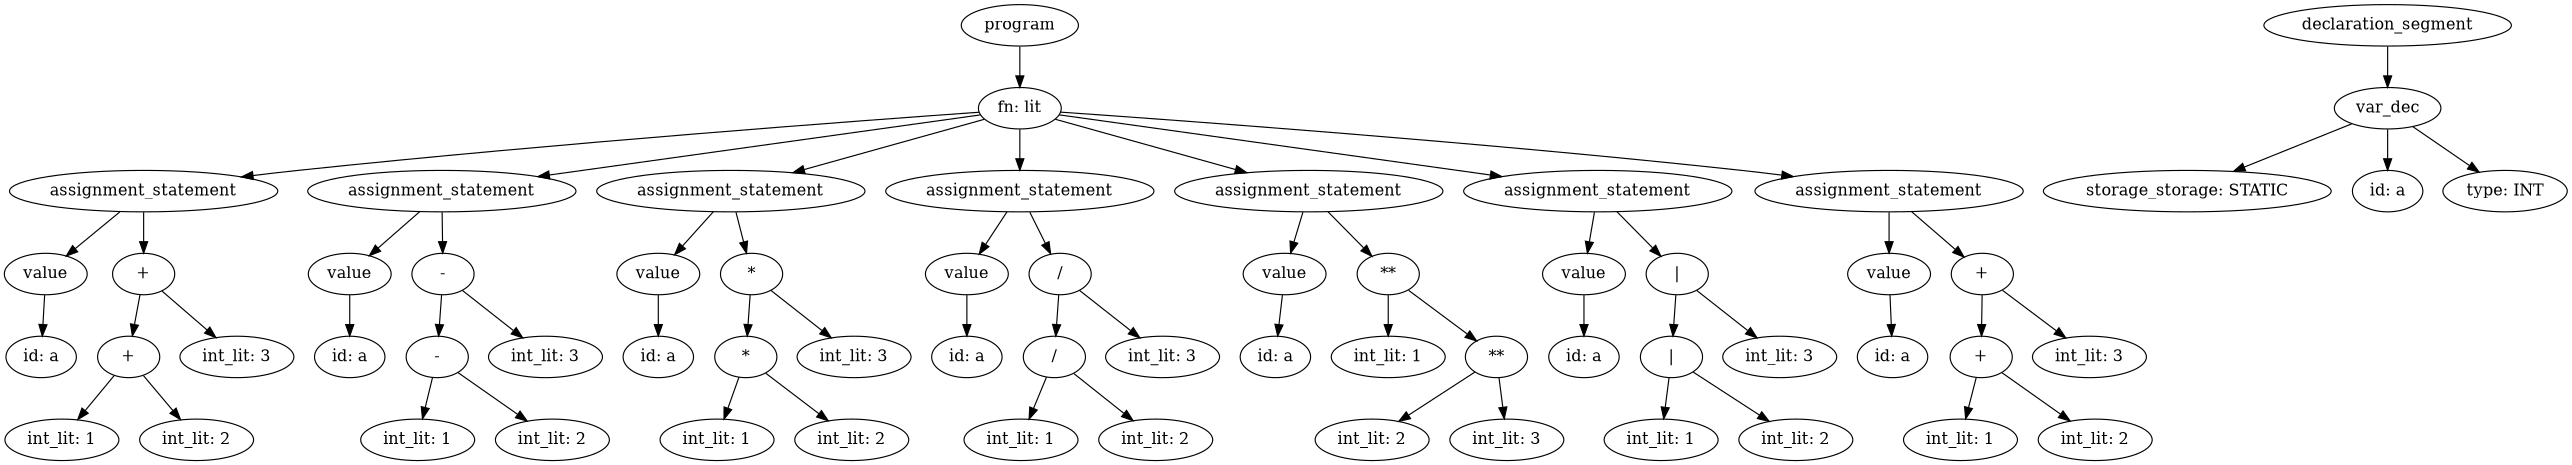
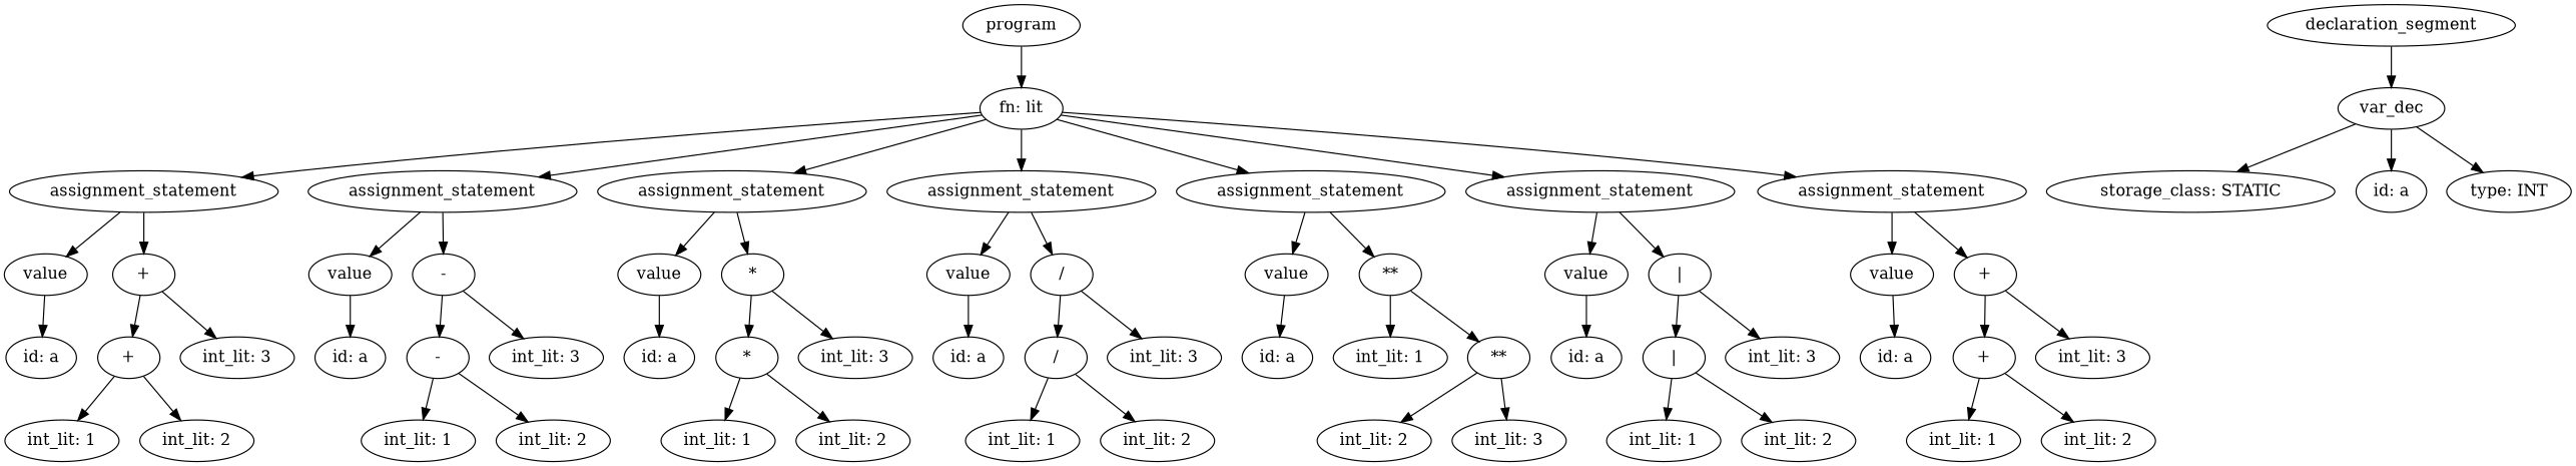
  digraph {
    n1 [label=program]
    n2 [label="fn: lit"]
    n3 [label=declaration_segment]
    n4 [label=var_dec]
    n5 [label=assignment_statement]
    n6 [label=assignment_statement]
    n7 [label=assignment_statement]
    n8 [label=assignment_statement]
    n9 [label=assignment_statement]
    n10 [label=assignment_statement]
    n11 [label=assignment_statement]
-   n12 [label="storage_storage: STATIC"]
+   n12 [label="storage_class: STATIC"]
    n13 [label="id: a"]
    n14 [label="type: INT"]
    n15 [label=value]
    n16 [label="+"]
    n17 [label=value]
    n18 [label="-"]
    n19 [label=value]
    n20 [label="*"]
    n21 [label=value]
    n22 [label="/"]
    n23 [label=value]
    n24 [label="**"]
    n25 [label=value]
    n26 [label="|"]
    n27 [label=value]
    n28 [label="+"]
    n29 [label="id: a"]
    n30 [label="+"]
    n31 [label="int_lit: 3"]
    n32 [label="int_lit: 1"]
    n33 [label="int_lit: 2"]
    n34 [label="id: a"]
    n35 [label="-"]
    n36 [label="int_lit: 3"]
    n37 [label="int_lit: 1"]
    n38 [label="int_lit: 2"]
    n39 [label="id: a"]
    n40 [label="*"]
    n41 [label="int_lit: 3"]
    n42 [label="int_lit: 1"]
    n43 [label="int_lit: 2"]
    n44 [label="id: a"]
    n45 [label="/"]
    n46 [label="int_lit: 3"]
    n47 [label="int_lit: 1"]
    n48 [label="int_lit: 2"]
    n49 [label="id: a"]
    n50 [label="int_lit: 1"]
    n51 [label="**"]
    n52 [label="int_lit: 2"]
    n53 [label="int_lit: 3"]
    n54 [label="id: a"]
    n55 [label="|"]
    n56 [label="int_lit: 3"]
    n57 [label="int_lit: 1"]
    n58 [label="int_lit: 2"]
    n59 [label="id: a"]
    n60 [label="+"]
    n61 [label="int_lit: 3"]
    n62 [label="int_lit: 1"]
    n63 [label="int_lit: 2"]
    n1 -> n2
    n2 -> n5
    n2 -> n6
    n2 -> n7
    n2 -> n8
    n2 -> n9
    n2 -> n10
    n2 -> n11
    n3 -> n4
    n4 -> n12
    n4 -> n13
    n4 -> n14
    n5 -> n15
    n5 -> n16
    n6 -> n17
    n6 -> n18
    n7 -> n19
    n7 -> n20
    n8 -> n21
    n8 -> n22
    n9 -> n23
    n9 -> n24
    n10 -> n25
    n10 -> n26
    n11 -> n27
    n11 -> n28
    n15 -> n29
    n16 -> n30
    n16 -> n31
    n17 -> n34
    n18 -> n35
    n18 -> n36
    n19 -> n39
    n20 -> n40
    n20 -> n41
    n21 -> n44
    n22 -> n45
    n22 -> n46
    n23 -> n49
    n24 -> n50
    n24 -> n51
    n25 -> n54
    n26 -> n55
    n26 -> n56
    n27 -> n59
    n28 -> n60
    n28 -> n61
    n30 -> n32
    n30 -> n33
    n35 -> n37
    n35 -> n38
    n40 -> n42
    n40 -> n43
    n45 -> n47
    n45 -> n48
    n51 -> n52
    n51 -> n53
    n55 -> n57
    n55 -> n58
    n60 -> n62
    n60 -> n63
  }
